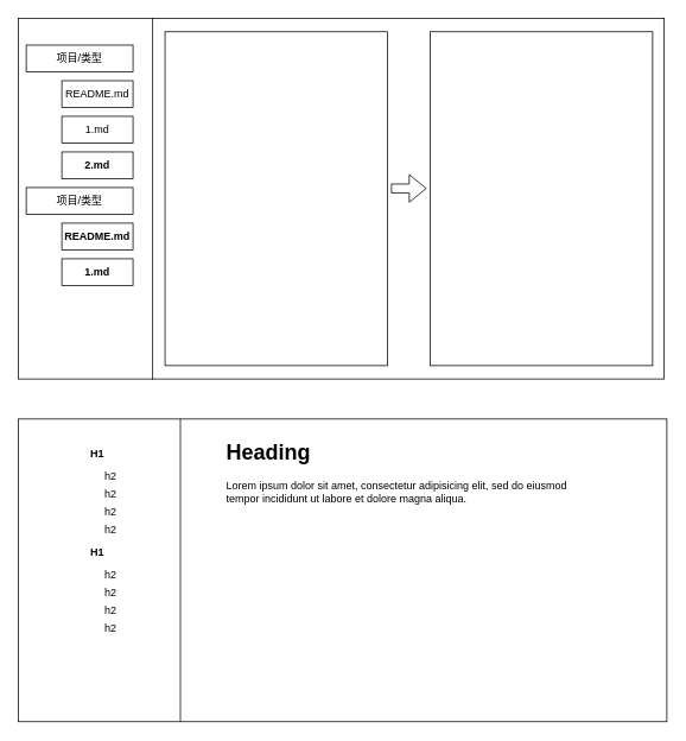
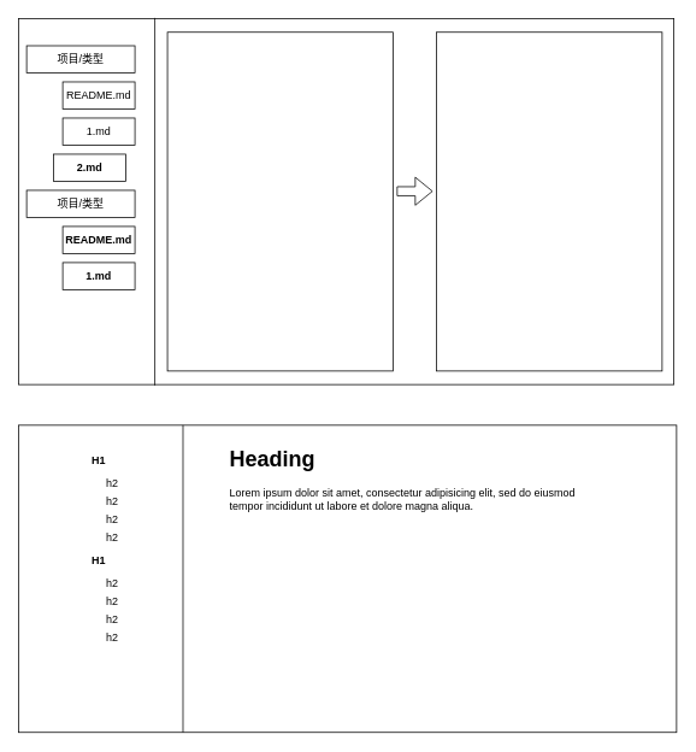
  <mxCell id="0" />
  <mxCell id="1" parent="0" />
  <mxCell id="2" value="" style="whiteSpace=wrap;html=1;" vertex="1" parent="1"><mxGeometry x="20" y="20" width="726" height="405" as="geometry" /></mxCell>
  <mxCell id="3" value="" style="endArrow=none;html=1;entryX=0.208;entryY=-0.002;entryDx=0;entryDy=0;entryPerimeter=0;" edge="1" parent="1" target="2"><mxGeometry width="50" height="50" relative="1" as="geometry"><mxPoint x="171" y="426" as="sourcePoint" /><mxPoint x="170.5" y="20" as="targetPoint" /></mxGeometry></mxCell>
  <mxCell id="4" value="项目/类型" style="rounded=0;whiteSpace=wrap;html=1;" vertex="1" parent="1"><mxGeometry x="29" y="50" width="120" height="30" as="geometry" /></mxCell>
  <mxCell id="5" value="README.md" style="rounded=0;whiteSpace=wrap;html=1;" vertex="1" parent="1"><mxGeometry x="69" y="90" width="80" height="30" as="geometry" /></mxCell>
  <mxCell id="6" value="1.md" style="rounded=0;whiteSpace=wrap;html=1;" vertex="1" parent="1"><mxGeometry x="69" y="130" width="80" height="30" as="geometry" /></mxCell>
- <mxCell id="7" value="2.md" style="rounded=0;whiteSpace=wrap;html=1;fontStyle=1" vertex="1" parent="1"><mxGeometry x="69" y="170" width="80" height="30" as="geometry" /></mxCell>
+ <mxCell id="7" value="2.md" style="rounded=0;whiteSpace=wrap;html=1;fontStyle=1" vertex="1" parent="1"><mxGeometry x="59" y="170" width="80" height="30" as="geometry" /></mxCell>
  <mxCell id="8" value="&lt;span&gt;项目/类型&lt;/span&gt;" style="rounded=0;whiteSpace=wrap;html=1;" vertex="1" parent="1"><mxGeometry x="29" y="210" width="120" height="30" as="geometry" /></mxCell>
  <mxCell id="9" value="README.md" style="rounded=0;whiteSpace=wrap;html=1;fontStyle=1" vertex="1" parent="1"><mxGeometry x="69" y="250" width="80" height="30" as="geometry" /></mxCell>
  <mxCell id="10" value="1.md" style="rounded=0;whiteSpace=wrap;html=1;fontStyle=1" vertex="1" parent="1"><mxGeometry x="69" y="290" width="80" height="30" as="geometry" /></mxCell>
  <mxCell id="11" value="" style="rounded=0;whiteSpace=wrap;html=1;" vertex="1" parent="1"><mxGeometry x="185" y="35" width="250" height="375" as="geometry" /></mxCell>
  <mxCell id="12" value="" style="rounded=0;whiteSpace=wrap;html=1;" vertex="1" parent="1"><mxGeometry x="483" y="35" width="250" height="375" as="geometry" /></mxCell>
  <mxCell id="13" value="" style="shape=flexArrow;endArrow=classic;html=1;" edge="1" parent="1"><mxGeometry width="50" height="50" relative="1" as="geometry"><mxPoint x="439" y="211" as="sourcePoint" /><mxPoint x="479" y="211" as="targetPoint" /></mxGeometry></mxCell>
  <mxCell id="14" value="" style="rounded=0;whiteSpace=wrap;html=1;" vertex="1" parent="1"><mxGeometry x="20" y="470" width="729" height="340" as="geometry" /></mxCell>
  <mxCell id="15" value="" style="endArrow=none;html=1;entryX=0.25;entryY=1;entryDx=0;entryDy=0;exitX=0.25;exitY=0;exitDx=0;exitDy=0;" edge="1" parent="1" source="14" target="14"><mxGeometry width="50" height="50" relative="1" as="geometry"><mxPoint x="149" y="930" as="sourcePoint" /><mxPoint x="199" y="880" as="targetPoint" /></mxGeometry></mxCell>
  <mxCell id="16" value="&lt;b&gt;H1&lt;/b&gt;" style="text;html=1;strokeColor=none;fillColor=none;align=center;verticalAlign=middle;whiteSpace=wrap;rounded=0;" vertex="1" parent="1"><mxGeometry x="64" y="500" width="90" height="20" as="geometry" /></mxCell>
  <mxCell id="17" value="h2" style="text;html=1;strokeColor=none;fillColor=none;align=center;verticalAlign=middle;whiteSpace=wrap;rounded=0;" vertex="1" parent="1"><mxGeometry x="79" y="525" width="90" height="20" as="geometry" /></mxCell>
  <mxCell id="18" value="h2" style="text;html=1;strokeColor=none;fillColor=none;align=center;verticalAlign=middle;whiteSpace=wrap;rounded=0;" vertex="1" parent="1"><mxGeometry x="79" y="545" width="90" height="20" as="geometry" /></mxCell>
  <mxCell id="19" value="h2" style="text;html=1;strokeColor=none;fillColor=none;align=center;verticalAlign=middle;whiteSpace=wrap;rounded=0;" vertex="1" parent="1"><mxGeometry x="79" y="565" width="90" height="20" as="geometry" /></mxCell>
  <mxCell id="20" value="h2" style="text;html=1;strokeColor=none;fillColor=none;align=center;verticalAlign=middle;whiteSpace=wrap;rounded=0;" vertex="1" parent="1"><mxGeometry x="79" y="585" width="90" height="20" as="geometry" /></mxCell>
  <mxCell id="21" value="&lt;b&gt;H1&lt;/b&gt;" style="text;html=1;strokeColor=none;fillColor=none;align=center;verticalAlign=middle;whiteSpace=wrap;rounded=0;" vertex="1" parent="1"><mxGeometry x="64" y="610" width="90" height="20" as="geometry" /></mxCell>
  <mxCell id="22" value="h2" style="text;html=1;strokeColor=none;fillColor=none;align=center;verticalAlign=middle;whiteSpace=wrap;rounded=0;" vertex="1" parent="1"><mxGeometry x="79" y="635" width="90" height="20" as="geometry" /></mxCell>
  <mxCell id="23" value="h2" style="text;html=1;strokeColor=none;fillColor=none;align=center;verticalAlign=middle;whiteSpace=wrap;rounded=0;" vertex="1" parent="1"><mxGeometry x="79" y="655" width="90" height="20" as="geometry" /></mxCell>
  <mxCell id="24" value="h2" style="text;html=1;strokeColor=none;fillColor=none;align=center;verticalAlign=middle;whiteSpace=wrap;rounded=0;" vertex="1" parent="1"><mxGeometry x="79" y="675" width="90" height="20" as="geometry" /></mxCell>
  <mxCell id="25" value="h2" style="text;html=1;strokeColor=none;fillColor=none;align=center;verticalAlign=middle;whiteSpace=wrap;rounded=0;" vertex="1" parent="1"><mxGeometry x="79" y="695" width="90" height="20" as="geometry" /></mxCell>
  <mxCell id="26" value="&lt;h1&gt;Heading&lt;/h1&gt;&lt;p&gt;Lorem ipsum dolor sit amet, consectetur adipisicing elit, sed do eiusmod tempor incididunt ut labore et dolore magna aliqua.&lt;/p&gt;" style="text;html=1;strokeColor=none;fillColor=none;spacing=5;spacingTop=-20;whiteSpace=wrap;overflow=hidden;rounded=0;" vertex="1" parent="1"><mxGeometry x="249" y="487.5" width="410" height="215" as="geometry" /></mxCell>
